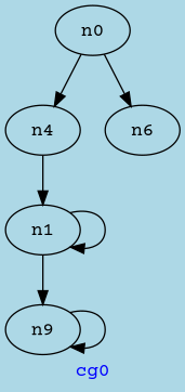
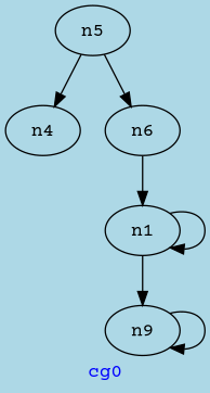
  digraph {
    bgcolor=lightblue
    fontcolor=blue
    fontname="Courier Prime"
    label=cg0
    node [fontname="Courier Prime"]
    edge [fontname="Courier Prime"]
    n0 [label=n9]
    n1
    n2 [label=n4]
-   n5 [label=n0]
+   n5
    n6
    n0 -> n0
    n1 -> n0
    n1 -> n1
    n5 -> n2
    n5 -> n6
-   n2 -> n1
+   n6 -> n1
  }
